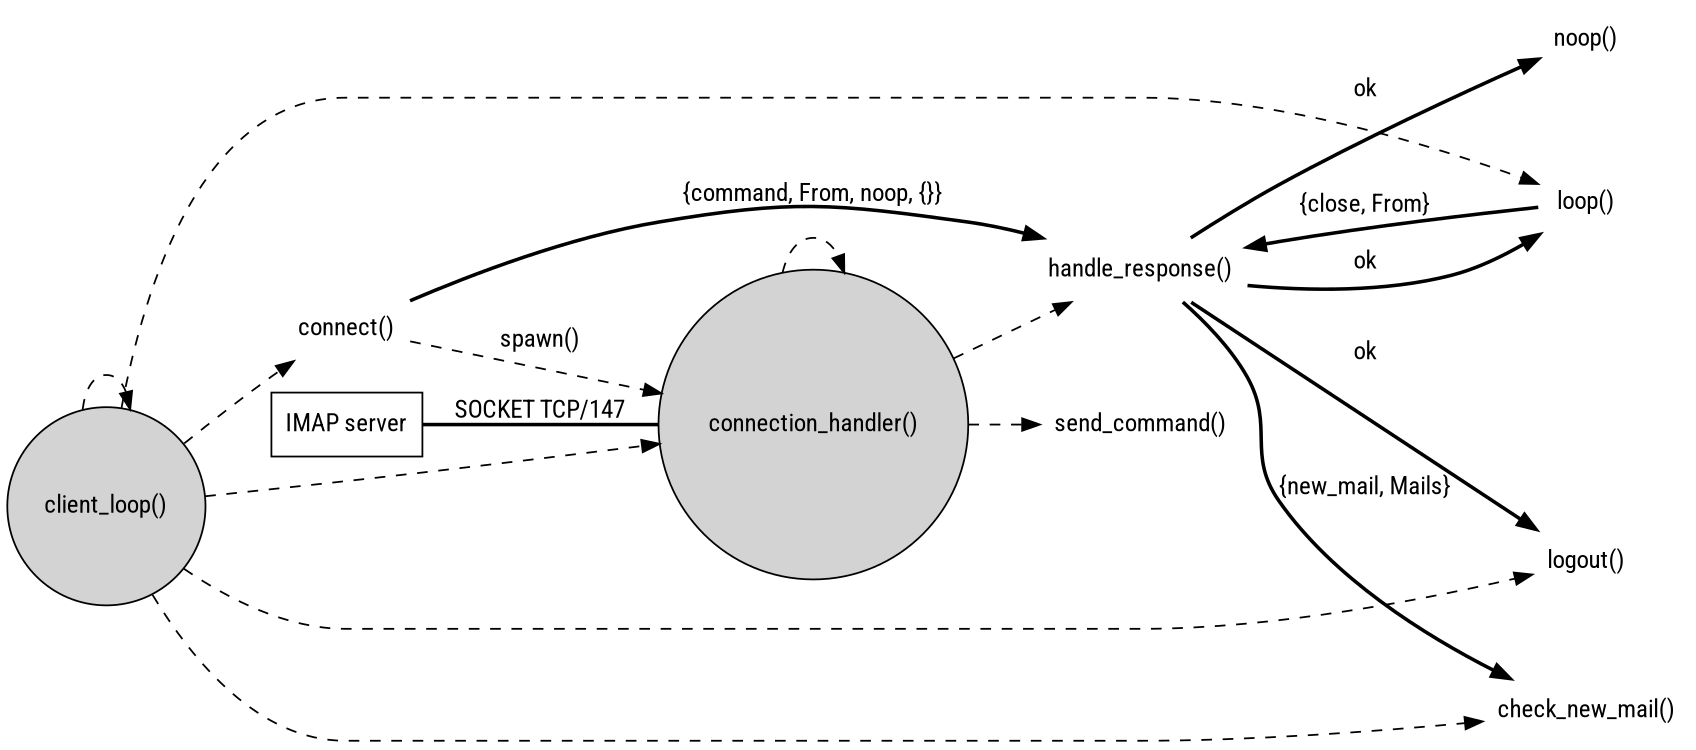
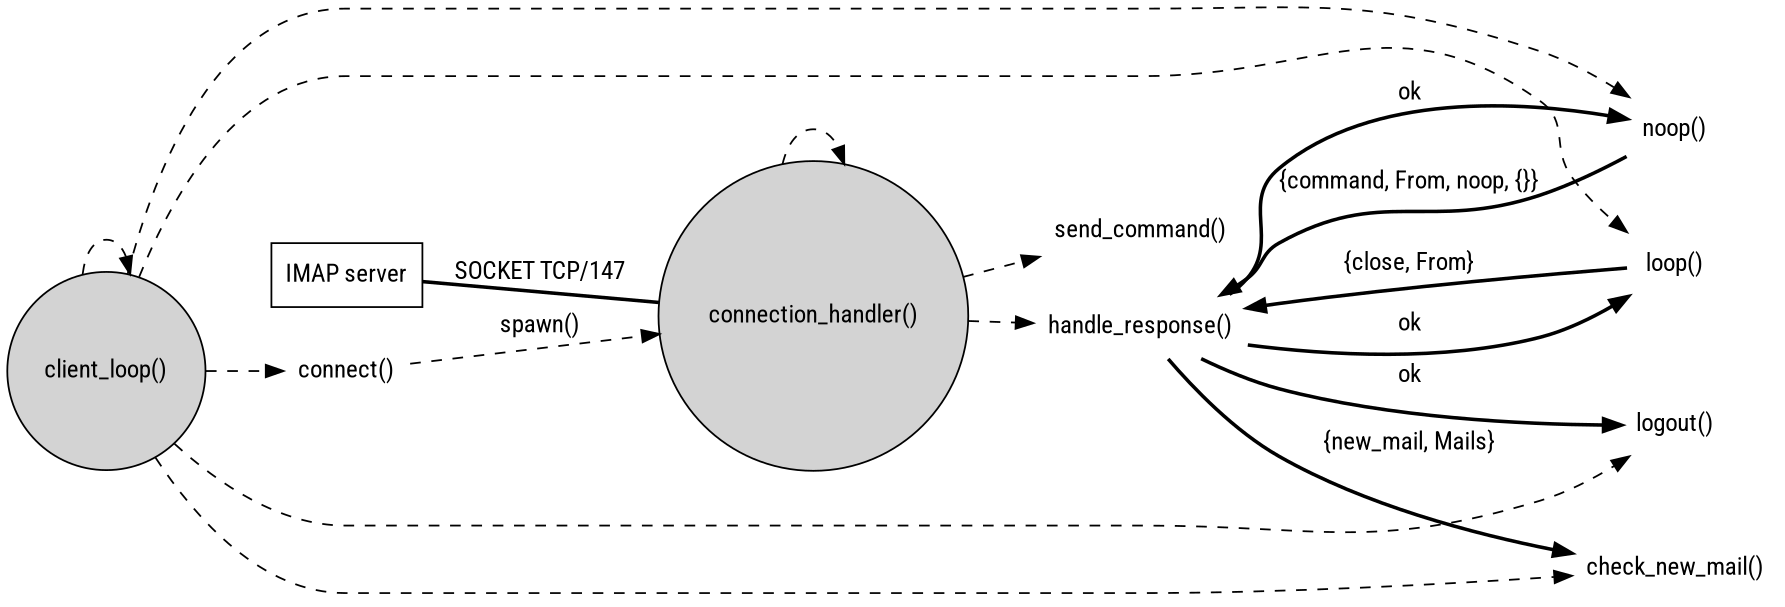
  digraph {
    fontname="Roboto Condensed"
    rankdir=LR
    splines=true
    node [fontname="Roboto Condensed" shape=plaintext]
    edge [fontname="Roboto Condensed" style=dashed]
    "IMAP server" [shape=box]
    "connection_handler()" [shape=circle style=filled]
    "client_loop()" [shape=circle style=filled]
    "connect()"
    n5 [label="loop()"]
    "logout()"
    "noop()"
    "handle_response()"
    "send_command()"
    "check_new_mail()"
    subgraph sub_1 {
      "IMAP server"
    }
    subgraph sub_2 {
      "connection_handler()"
      "client_loop()"
    }
    subgraph sub_3 {
      "connect()"
      n5
      "logout()"
      "noop()"
      "handle_response()"
      "send_command()"
      "check_new_mail()"
    }
    subgraph sub_4 {
      "IMAP server"
      "connection_handler()"
    }
    subgraph sub_5 {
      n5
      "logout()"
      "noop()"
      "handle_response()"
      "check_new_mail()"
    }
    subgraph sub_6 {
      "connection_handler()"
      "client_loop()"
      "connect()"
      n5
      "logout()"
      "noop()"
      "handle_response()"
      "send_command()"
      "check_new_mail()"
    }
    "IMAP server" -> "connection_handler()" [dir=none label="SOCKET TCP/147" style=bold]
    "connection_handler()" -> "connection_handler()"
    "connection_handler()" -> "handle_response()"
    "connection_handler()" -> "send_command()"
    "client_loop()" -> "client_loop()"
    "client_loop()" -> "connect()"
    "client_loop()" -> n5
    "client_loop()" -> "logout()"
-   "client_loop()" -> "connection_handler()"
+   "client_loop()" -> "noop()"
    "client_loop()" -> "check_new_mail()"
    "connect()" -> "connection_handler()" [label="spawn()"]
    n5 -> "handle_response()" [label="{close, From}" style=bold]
-   "connect()" -> "handle_response()" [label="{command, From, noop, {}}" style=bold]
+   "noop()" -> "handle_response()" [label="{command, From, noop, {}}" style=bold]
    "handle_response()" -> n5 [label=ok style=bold]
    "handle_response()" -> "logout()" [label=ok style=bold]
    "handle_response()" -> "noop()" [label=ok style=bold]
    "handle_response()" -> "check_new_mail()" [label="{new_mail, Mails}" style=bold]
  }
